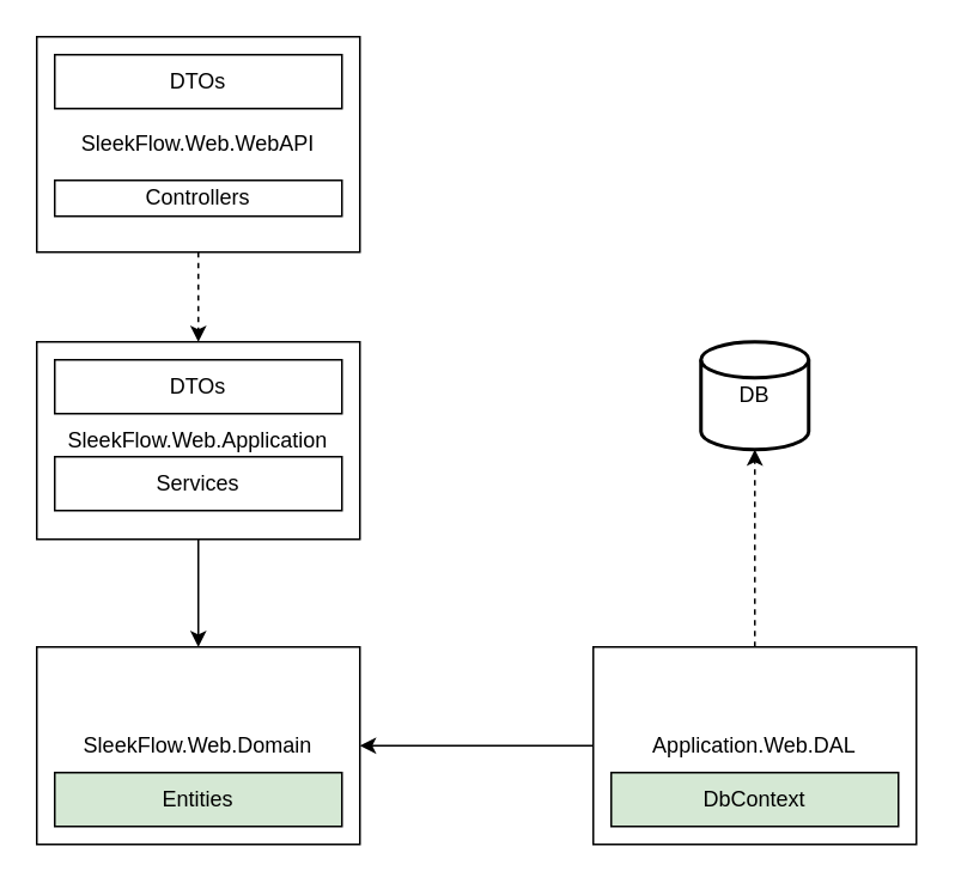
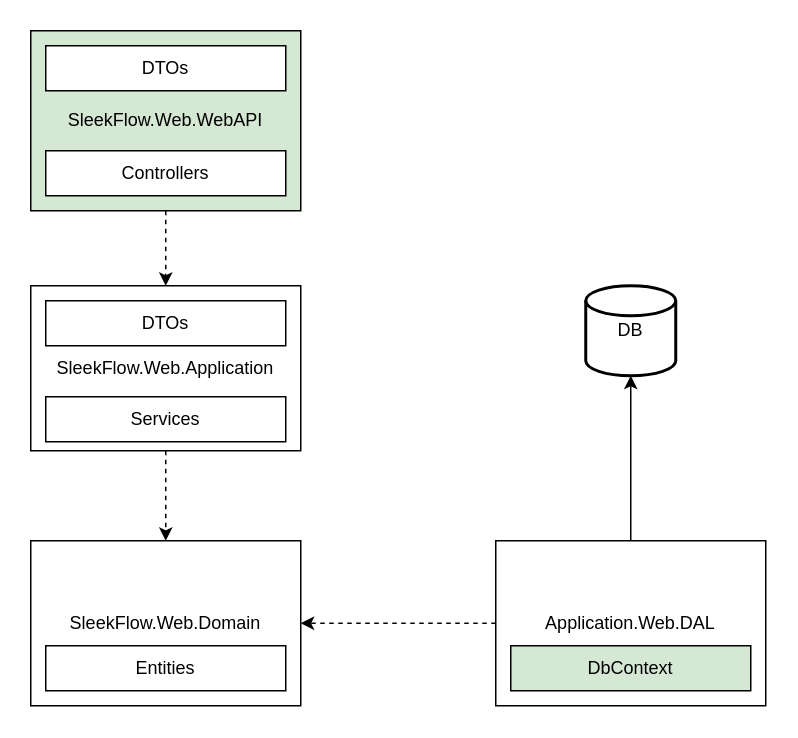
  <mxCell id="0" />
  <mxCell id="1" parent="0" />
  <mxCell id="2" value="" style="edgeStyle=orthogonalEdgeStyle;rounded=0;orthogonalLoop=1;jettySize=auto;html=1;dashed=1;" edge="1" parent="1" source="3" target="5"><mxGeometry relative="1" as="geometry" /></mxCell>
- <mxCell id="3" value="SleekFlow.Web.WebAPI" style="rounded=0;whiteSpace=wrap;html=1;" vertex="1" parent="1"><mxGeometry x="20" y="20" width="180" height="120" as="geometry" /></mxCell>
- <mxCell id="4" value="" style="edgeStyle=orthogonalEdgeStyle;rounded=0;orthogonalLoop=1;jettySize=auto;html=1;" edge="1" parent="1" source="5" target="6"><mxGeometry relative="1" as="geometry" /></mxCell>
+ <mxCell id="3" value="SleekFlow.Web.WebAPI" style="rounded=0;whiteSpace=wrap;html=1;fillColor=#d5e8d4;" vertex="1" parent="1"><mxGeometry x="20" y="20" width="180" height="120" as="geometry" /></mxCell>
+ <mxCell id="4" value="" style="edgeStyle=orthogonalEdgeStyle;rounded=0;orthogonalLoop=1;jettySize=auto;html=1;dashed=1;" edge="1" parent="1" source="5" target="6"><mxGeometry relative="1" as="geometry" /></mxCell>
  <mxCell id="5" value="SleekFlow.Web.Application" style="rounded=0;whiteSpace=wrap;html=1;" vertex="1" parent="1"><mxGeometry x="20" y="190" width="180" height="110" as="geometry" /></mxCell>
  <mxCell id="6" value="SleekFlow.Web.Domain" style="rounded=0;whiteSpace=wrap;html=1;" vertex="1" parent="1"><mxGeometry x="20" y="360" width="180" height="110" as="geometry" /></mxCell>
- <mxCell id="7" style="edgeStyle=orthogonalEdgeStyle;rounded=0;orthogonalLoop=1;jettySize=auto;html=1;" edge="1" parent="1" source="9" target="6"><mxGeometry relative="1" as="geometry" /></mxCell>
- <mxCell id="8" style="edgeStyle=orthogonalEdgeStyle;rounded=0;orthogonalLoop=1;jettySize=auto;html=1;dashed=1;" edge="1" parent="1" source="9" target="11"><mxGeometry relative="1" as="geometry" /></mxCell>
+ <mxCell id="7" style="edgeStyle=orthogonalEdgeStyle;rounded=0;orthogonalLoop=1;jettySize=auto;html=1;dashed=1;" edge="1" parent="1" source="9" target="6"><mxGeometry relative="1" as="geometry" /></mxCell>
+ <mxCell id="8" style="edgeStyle=orthogonalEdgeStyle;rounded=0;orthogonalLoop=1;jettySize=auto;html=1;" edge="1" parent="1" source="9" target="11"><mxGeometry relative="1" as="geometry" /></mxCell>
  <mxCell id="9" value="Application.Web.DAL" style="rounded=0;whiteSpace=wrap;html=1;" vertex="1" parent="1"><mxGeometry x="330" y="360" width="180" height="110" as="geometry" /></mxCell>
- <mxCell id="10" value="Entities" style="rounded=0;whiteSpace=wrap;html=1;fillColor=#d5e8d4;" vertex="1" parent="1"><mxGeometry x="30" y="430" width="160" height="30" as="geometry" /></mxCell>
+ <mxCell id="10" value="Entities" style="rounded=0;whiteSpace=wrap;html=1;" vertex="1" parent="1"><mxGeometry x="30" y="430" width="160" height="30" as="geometry" /></mxCell>
  <mxCell id="11" value="DB" style="strokeWidth=2;html=1;shape=mxgraph.flowchart.database;whiteSpace=wrap;" vertex="1" parent="1"><mxGeometry x="390" y="190" width="60" height="60" as="geometry" /></mxCell>
  <mxCell id="12" value="DTOs" style="rounded=0;whiteSpace=wrap;html=1;" vertex="1" parent="1"><mxGeometry x="30" y="200" width="160" height="30" as="geometry" /></mxCell>
- <mxCell id="13" value="Services" style="rounded=0;whiteSpace=wrap;html=1;" vertex="1" parent="1"><mxGeometry x="30" y="254" width="160" height="30" as="geometry" /></mxCell>
+ <mxCell id="13" value="Services" style="rounded=0;whiteSpace=wrap;html=1;" vertex="1" parent="1"><mxGeometry x="30" y="264" width="160" height="30" as="geometry" /></mxCell>
  <mxCell id="14" value="DTOs" style="rounded=0;whiteSpace=wrap;html=1;" vertex="1" parent="1"><mxGeometry x="30" y="30" width="160" height="30" as="geometry" /></mxCell>
- <mxCell id="15" value="Controllers" style="rounded=0;whiteSpace=wrap;html=1;" vertex="1" parent="1"><mxGeometry x="30" y="100" width="160" height="20" as="geometry" /></mxCell>
+ <mxCell id="15" value="Controllers" style="rounded=0;whiteSpace=wrap;html=1;" vertex="1" parent="1"><mxGeometry x="30" y="100" width="160" height="30" as="geometry" /></mxCell>
  <mxCell id="16" value="DbContext" style="rounded=0;whiteSpace=wrap;html=1;fillColor=#d5e8d4;" vertex="1" parent="1"><mxGeometry x="340" y="430" width="160" height="30" as="geometry" /></mxCell>
